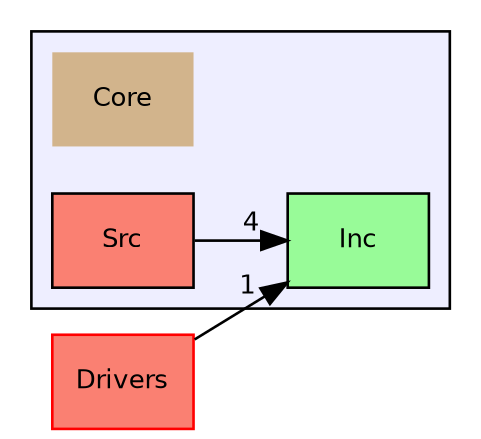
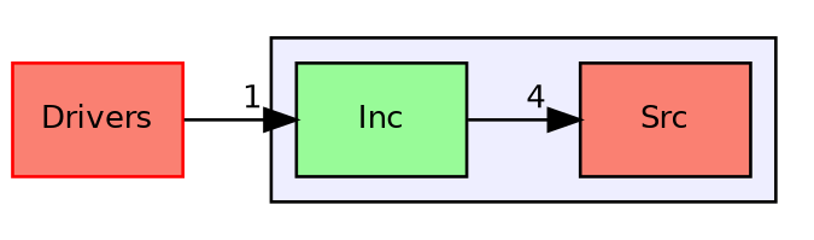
  digraph {
    compound=true
    rankdir=LR
    node [fillcolor=salmon fontname=Helvetica fontsize=10 shape=box style=filled color=black]
    edge [labeldistance=1.5 labelfontname=Helvetica labelfontsize=10]
-   n1 [fillcolor=tan label=Core shape=plaintext color=""]
    n2 [fillcolor=palegreen label=Inc]
    n3 [label=Src]
    n4 [color=red label=Drivers]
    subgraph cluster_1 {
      bgcolor="#eeeeff"
      pencolor=black
-     n1
      n2
      n3
    }
-   n3 -> n2 [headlabel=4]
+   n2 -> n3 [headlabel=4]
    n4 -> n2 [headlabel=1]
  }
